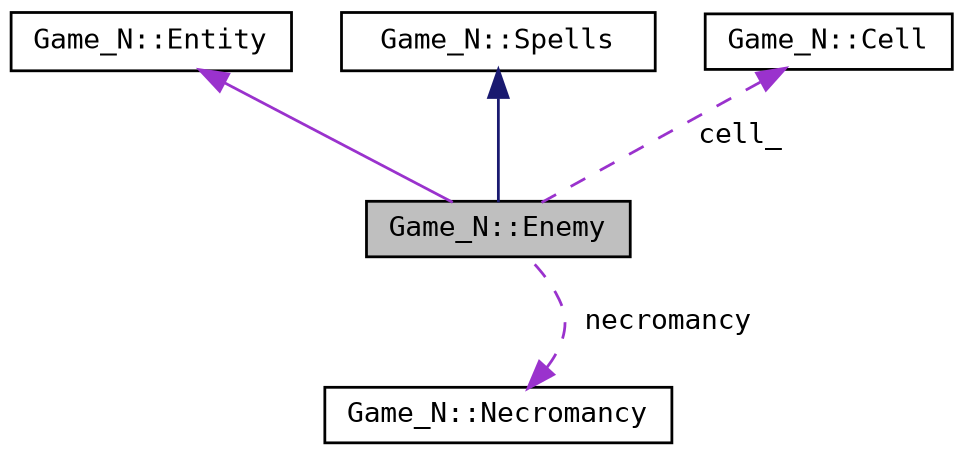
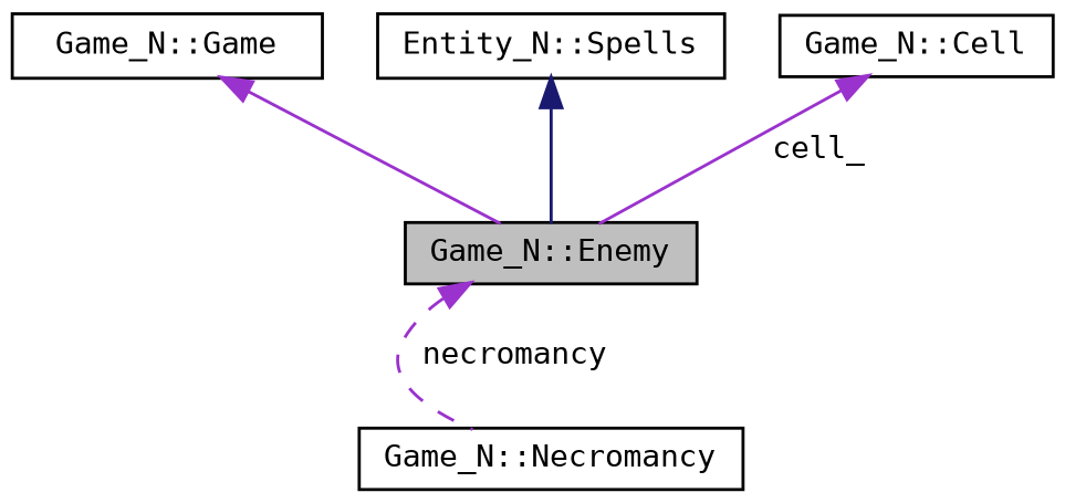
  digraph {
    fontname="DejaVu Sans Mono"
    node [color=black fillcolor=white fontname="DejaVu Sans Mono" fontsize=10 shape=record style=filled]
    edge [color=darkorchid3 dir=back fontname="DejaVu Sans Mono" fontsize=10 labelfontname=Helvetica labelfontsize=10 style=solid]
    n1 [fillcolor=grey75 fontcolor=black height=0.2 label="Game_N::Enemy" width=0.4]
-   n2 [height=0.2 label="Game_N::Entity" width=0.4]
+   n2 [height=0.2 label="Game_N::Game" width=0.4]
    n3 [height=0.2 label="Game_N::Necromancy" width=0.4]
-   n4 [height=0.2 label="Game_N::Spells" width=0.4]
+   n4 [height=0.2 label="Entity_N::Spells" width=0.4]
    n5 [height=0.2 label="Game_N::Cell" width=0.4]
    n2 -> n1
-   n3 -> n1 [label=" necromancy" style=dashed]
+   n1 -> n3 [label=" necromancy" style=dashed]
    n4 -> n1 [color=midnightblue]
-   n5 -> n1 [label=" cell_" style=dashed]
+   n5 -> n1 [label=" cell_"]
  }
